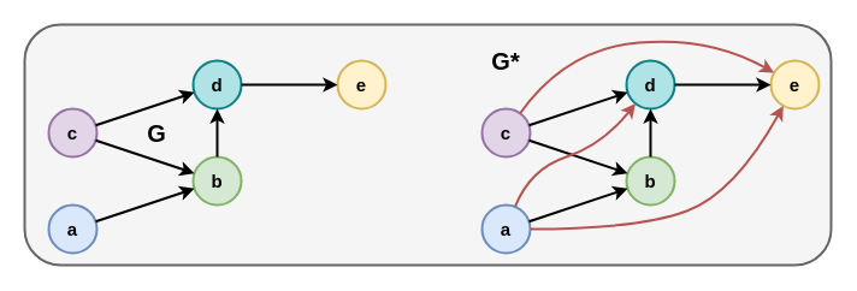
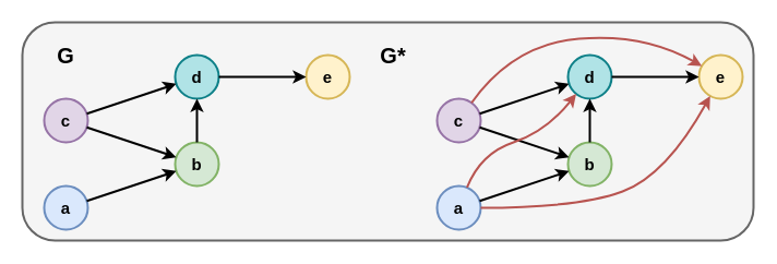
  <mxCell id="0" />
  <mxCell id="1" parent="0" />
  <mxCell id="2" value="" style="rounded=1;whiteSpace=wrap;html=1;fontSize=20;strokeWidth=2;fillColor=#f5f5f5;fontColor=#333333;strokeColor=#666666;" vertex="1" parent="1"><mxGeometry x="20" y="20" width="670" height="200" as="geometry" /></mxCell>
  <mxCell id="3" value="a" style="ellipse;whiteSpace=wrap;html=1;aspect=fixed;fillColor=#dae8fc;strokeColor=#6c8ebf;strokeWidth=2;fontStyle=1;fontSize=15;" vertex="1" parent="1"><mxGeometry x="40" y="170" width="40" height="40" as="geometry" /></mxCell>
  <mxCell id="4" value="e" style="ellipse;whiteSpace=wrap;html=1;aspect=fixed;fillColor=#fff2cc;strokeColor=#d6b656;strokeWidth=2;fontStyle=1;fontSize=15;" vertex="1" parent="1"><mxGeometry x="280" y="50" width="40" height="40" as="geometry" /></mxCell>
  <mxCell id="5" value="d" style="ellipse;whiteSpace=wrap;html=1;aspect=fixed;fillColor=#b0e3e6;strokeColor=#0e8088;strokeWidth=2;fontStyle=1;fontSize=15;" vertex="1" parent="1"><mxGeometry x="160" y="50" width="40" height="40" as="geometry" /></mxCell>
  <mxCell id="6" value="b" style="ellipse;whiteSpace=wrap;html=1;aspect=fixed;fillColor=#d5e8d4;strokeColor=#82b366;strokeWidth=2;fontStyle=1;fontSize=15;" vertex="1" parent="1"><mxGeometry x="160" y="130" width="40" height="40" as="geometry" /></mxCell>
  <mxCell id="7" value="c" style="ellipse;whiteSpace=wrap;html=1;aspect=fixed;fillColor=#e1d5e7;strokeColor=#9673a6;strokeWidth=2;fontStyle=1;fontSize=15;" vertex="1" parent="1"><mxGeometry x="40" y="90" width="40" height="40" as="geometry" /></mxCell>
  <mxCell id="8" value="" style="endArrow=classic;html=1;rounded=0;strokeWidth=2;" edge="1" parent="1" source="3" target="6"><mxGeometry width="50" height="50" relative="1" as="geometry"><mxPoint x="240" y="320" as="sourcePoint" /><mxPoint x="290" y="270" as="targetPoint" /></mxGeometry></mxCell>
  <mxCell id="9" value="" style="endArrow=classic;html=1;rounded=0;strokeWidth=2;" edge="1" parent="1" source="7" target="6"><mxGeometry width="50" height="50" relative="1" as="geometry"><mxPoint x="60" y="300" as="sourcePoint" /><mxPoint x="110" y="250" as="targetPoint" /></mxGeometry></mxCell>
  <mxCell id="10" value="" style="endArrow=classic;html=1;rounded=0;strokeWidth=2;" edge="1" parent="1" source="7" target="5"><mxGeometry width="50" height="50" relative="1" as="geometry"><mxPoint x="160" y="310" as="sourcePoint" /><mxPoint x="210" y="260" as="targetPoint" /></mxGeometry></mxCell>
  <mxCell id="11" value="" style="endArrow=classic;html=1;rounded=0;strokeWidth=2;" edge="1" parent="1" source="6" target="5"><mxGeometry width="50" height="50" relative="1" as="geometry"><mxPoint x="200" y="320" as="sourcePoint" /><mxPoint x="250" y="270" as="targetPoint" /></mxGeometry></mxCell>
  <mxCell id="12" value="" style="endArrow=classic;html=1;rounded=0;strokeWidth=2;" edge="1" parent="1" source="5" target="4"><mxGeometry width="50" height="50" relative="1" as="geometry"><mxPoint x="190" y="310" as="sourcePoint" /><mxPoint x="240" y="260" as="targetPoint" /></mxGeometry></mxCell>
  <mxCell id="13" value="a" style="ellipse;whiteSpace=wrap;html=1;aspect=fixed;fillColor=#dae8fc;strokeColor=#6c8ebf;strokeWidth=2;fontStyle=1;fontSize=15;" vertex="1" parent="1"><mxGeometry x="400" y="170" width="40" height="40" as="geometry" /></mxCell>
  <mxCell id="14" value="e" style="ellipse;whiteSpace=wrap;html=1;aspect=fixed;fillColor=#fff2cc;strokeColor=#d6b656;strokeWidth=2;fontStyle=1;fontSize=15;" vertex="1" parent="1"><mxGeometry x="640" y="50" width="40" height="40" as="geometry" /></mxCell>
  <mxCell id="15" value="d" style="ellipse;whiteSpace=wrap;html=1;aspect=fixed;fillColor=#b0e3e6;strokeColor=#0e8088;strokeWidth=2;fontStyle=1;fontSize=15;" vertex="1" parent="1"><mxGeometry x="520" y="50" width="40" height="40" as="geometry" /></mxCell>
  <mxCell id="16" value="b" style="ellipse;whiteSpace=wrap;html=1;aspect=fixed;fillColor=#d5e8d4;strokeColor=#82b366;strokeWidth=2;fontStyle=1;fontSize=15;" vertex="1" parent="1"><mxGeometry x="520" y="130" width="40" height="40" as="geometry" /></mxCell>
  <mxCell id="17" value="c" style="ellipse;whiteSpace=wrap;html=1;aspect=fixed;fillColor=#e1d5e7;strokeColor=#9673a6;strokeWidth=2;fontStyle=1;fontSize=15;" vertex="1" parent="1"><mxGeometry x="400" y="90" width="40" height="40" as="geometry" /></mxCell>
  <mxCell id="18" value="" style="endArrow=classic;html=1;rounded=0;strokeWidth=2;" edge="1" source="13" target="16" parent="1"><mxGeometry width="50" height="50" relative="1" as="geometry"><mxPoint x="600" y="320" as="sourcePoint" /><mxPoint x="650" y="270" as="targetPoint" /></mxGeometry></mxCell>
  <mxCell id="19" value="" style="endArrow=classic;html=1;rounded=0;strokeWidth=2;" edge="1" source="17" target="16" parent="1"><mxGeometry width="50" height="50" relative="1" as="geometry"><mxPoint x="420" y="300" as="sourcePoint" /><mxPoint x="470" y="250" as="targetPoint" /></mxGeometry></mxCell>
  <mxCell id="20" value="" style="endArrow=classic;html=1;rounded=0;strokeWidth=2;" edge="1" source="17" target="15" parent="1"><mxGeometry width="50" height="50" relative="1" as="geometry"><mxPoint x="520" y="310" as="sourcePoint" /><mxPoint x="570" y="260" as="targetPoint" /></mxGeometry></mxCell>
  <mxCell id="21" value="" style="endArrow=classic;html=1;rounded=0;strokeWidth=2;" edge="1" source="16" target="15" parent="1"><mxGeometry width="50" height="50" relative="1" as="geometry"><mxPoint x="560" y="320" as="sourcePoint" /><mxPoint x="610" y="270" as="targetPoint" /></mxGeometry></mxCell>
  <mxCell id="22" value="" style="endArrow=classic;html=1;rounded=0;strokeWidth=2;" edge="1" source="15" target="14" parent="1"><mxGeometry width="50" height="50" relative="1" as="geometry"><mxPoint x="550" y="310" as="sourcePoint" /><mxPoint x="600" y="260" as="targetPoint" /></mxGeometry></mxCell>
  <mxCell id="23" value="" style="curved=1;endArrow=classic;html=1;rounded=0;strokeWidth=2;fillColor=#f8cecc;strokeColor=#b85450;" edge="1" parent="1" source="13" target="15"><mxGeometry width="50" height="50" relative="1" as="geometry"><mxPoint x="260" y="360" as="sourcePoint" /><mxPoint x="310" y="310" as="targetPoint" /><Array as="points"><mxPoint x="440" y="140" /><mxPoint x="500" y="120" /></Array></mxGeometry></mxCell>
  <mxCell id="24" value="" style="curved=1;endArrow=classic;html=1;rounded=0;strokeWidth=2;fillColor=#f8cecc;strokeColor=#b85450;" edge="1" parent="1" source="17" target="14"><mxGeometry width="50" height="50" relative="1" as="geometry"><mxPoint x="250" y="340" as="sourcePoint" /><mxPoint x="300" y="290" as="targetPoint" /><Array as="points"><mxPoint x="470" y="40" /><mxPoint x="590" y="30" /></Array></mxGeometry></mxCell>
  <mxCell id="25" value="" style="curved=1;endArrow=classic;html=1;rounded=0;strokeWidth=2;fillColor=#f8cecc;strokeColor=#b85450;" edge="1" parent="1" source="13" target="14"><mxGeometry width="50" height="50" relative="1" as="geometry"><mxPoint x="470" y="350" as="sourcePoint" /><mxPoint x="520" y="300" as="targetPoint" /><Array as="points"><mxPoint x="530" y="190" /><mxPoint x="610" y="160" /></Array></mxGeometry></mxCell>
- <mxCell id="26" value="G" style="text;html=1;strokeColor=none;fillColor=none;align=center;verticalAlign=middle;whiteSpace=wrap;rounded=0;fontSize=20;fontStyle=1" vertex="1" parent="1"><mxGeometry x="110" y="90" width="40" height="40" as="geometry" /></mxCell>
- <mxCell id="27" value="G*" style="text;html=1;strokeColor=none;fillColor=none;align=center;verticalAlign=middle;whiteSpace=wrap;rounded=0;fontSize=20;fontStyle=1" vertex="1" parent="1"><mxGeometry x="400" y="30" width="40" height="40" as="geometry" /></mxCell>
+ <mxCell id="26" value="G" style="text;html=1;strokeColor=none;fillColor=none;align=center;verticalAlign=middle;whiteSpace=wrap;rounded=0;fontSize=20;fontStyle=1" vertex="1" parent="1"><mxGeometry x="40" y="30" width="40" height="40" as="geometry" /></mxCell>
+ <mxCell id="27" value="G*" style="text;html=1;strokeColor=none;fillColor=none;align=center;verticalAlign=middle;whiteSpace=wrap;rounded=0;fontSize=20;fontStyle=1" vertex="1" parent="1"><mxGeometry x="340" y="30" width="40" height="40" as="geometry" /></mxCell>
